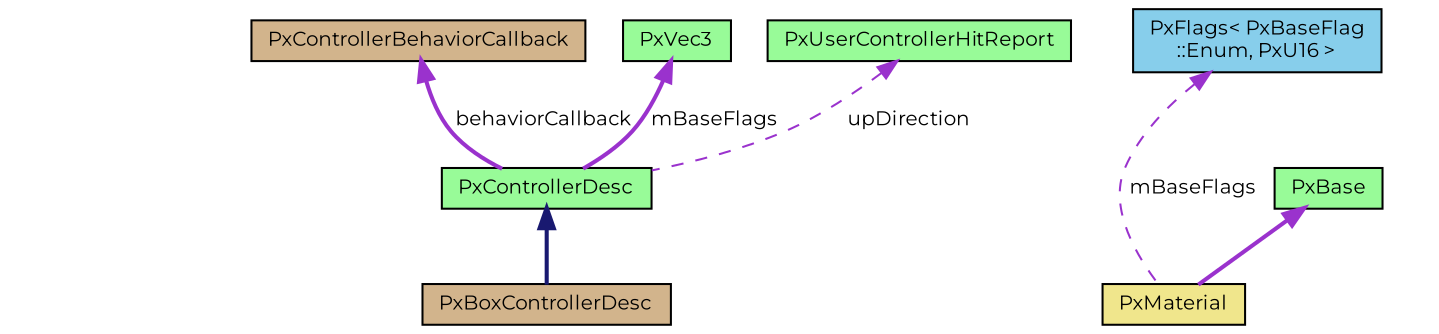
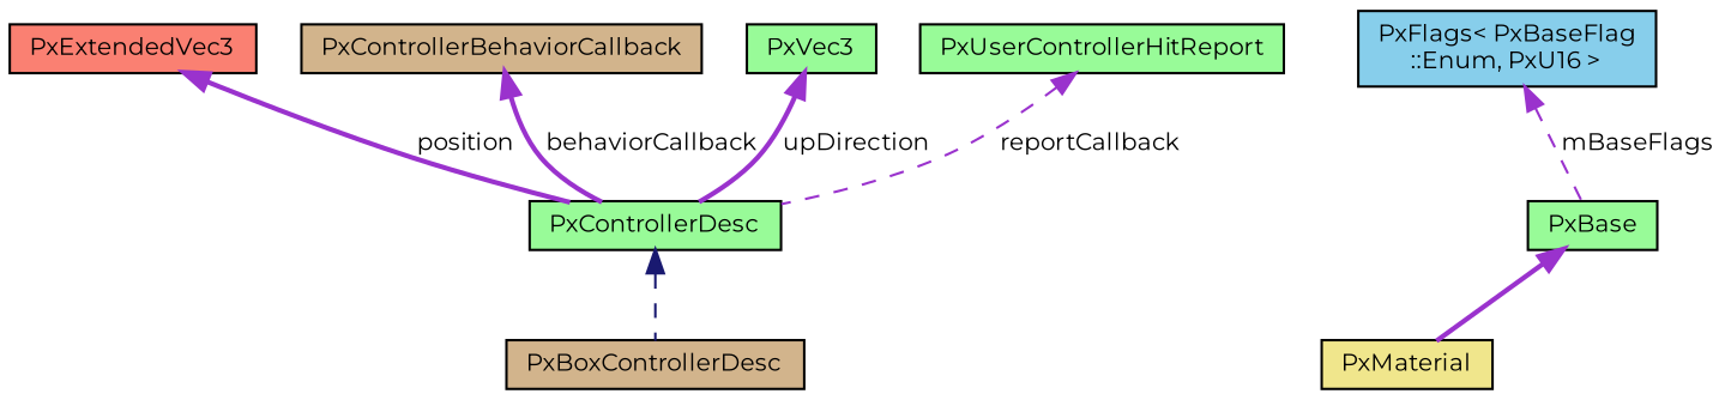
  digraph {
    fontname=Montserrat
    rankdir=TB
    node [color=black fillcolor=palegreen fontname=Montserrat fontsize=10 shape=record style=filled]
    edge [color=darkorchid3 dir=back fontname=Montserrat fontsize=10 labelfontname=Helvetica labelfontsize=10 style=bold]
    n1 [fillcolor=tan fontcolor=black height=0.2 label=PxBoxControllerDesc width=0.4]
    n2 [height=0.2 label=PxControllerDesc width=0.4]
+   n3 [fillcolor=salmon height=0.2 label=PxExtendedVec3 width=0.4]
    n4 [fillcolor=khaki height=0.2 label=PxMaterial width=0.4]
    n5 [height=0.2 label=PxBase width=0.4]
    n6 [fillcolor=skyblue height=0.2 label="PxFlags\< PxBaseFlag\l::Enum, PxU16 \>" width=0.4]
    n7 [fillcolor=tan height=0.2 label=PxControllerBehaviorCallback width=0.4]
    n8 [height=0.2 label=PxVec3 width=0.4]
    n9 [height=0.2 label=PxUserControllerHitReport width=0.4]
-   n2 -> n1 [color=midnightblue]
+   n2 -> n1 [color=midnightblue style=dashed]
+   n3 -> n2 [label=" position"]
    n5 -> n4
-   n6 -> n4 [label=" mBaseFlags" style=dashed]
+   n6 -> n5 [label=" mBaseFlags" style=dashed]
    n7 -> n2 [label=" behaviorCallback"]
-   n8 -> n2 [label=" mBaseFlags"]
-   n9 -> n2 [label=" upDirection" style=dashed]
+   n8 -> n2 [label=" upDirection"]
+   n9 -> n2 [label=" reportCallback" style=dashed]
  }
